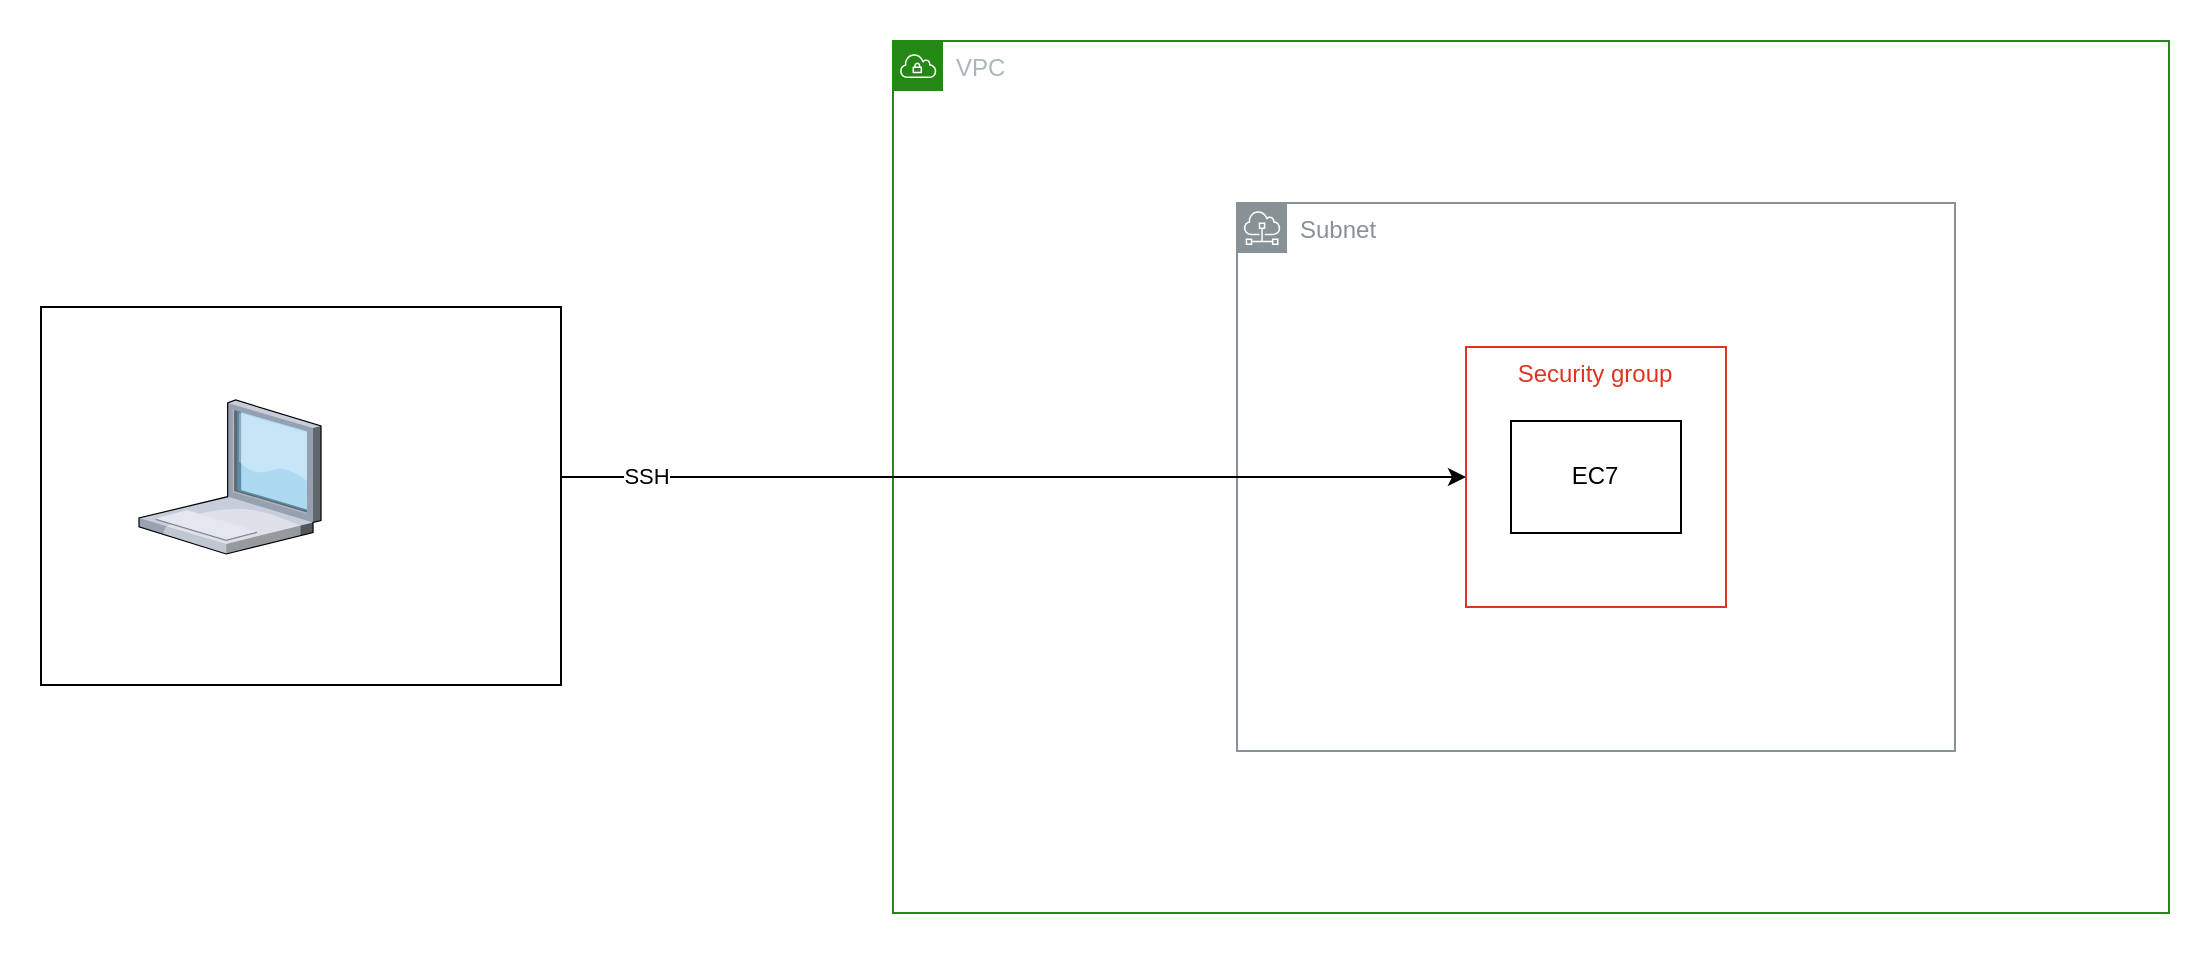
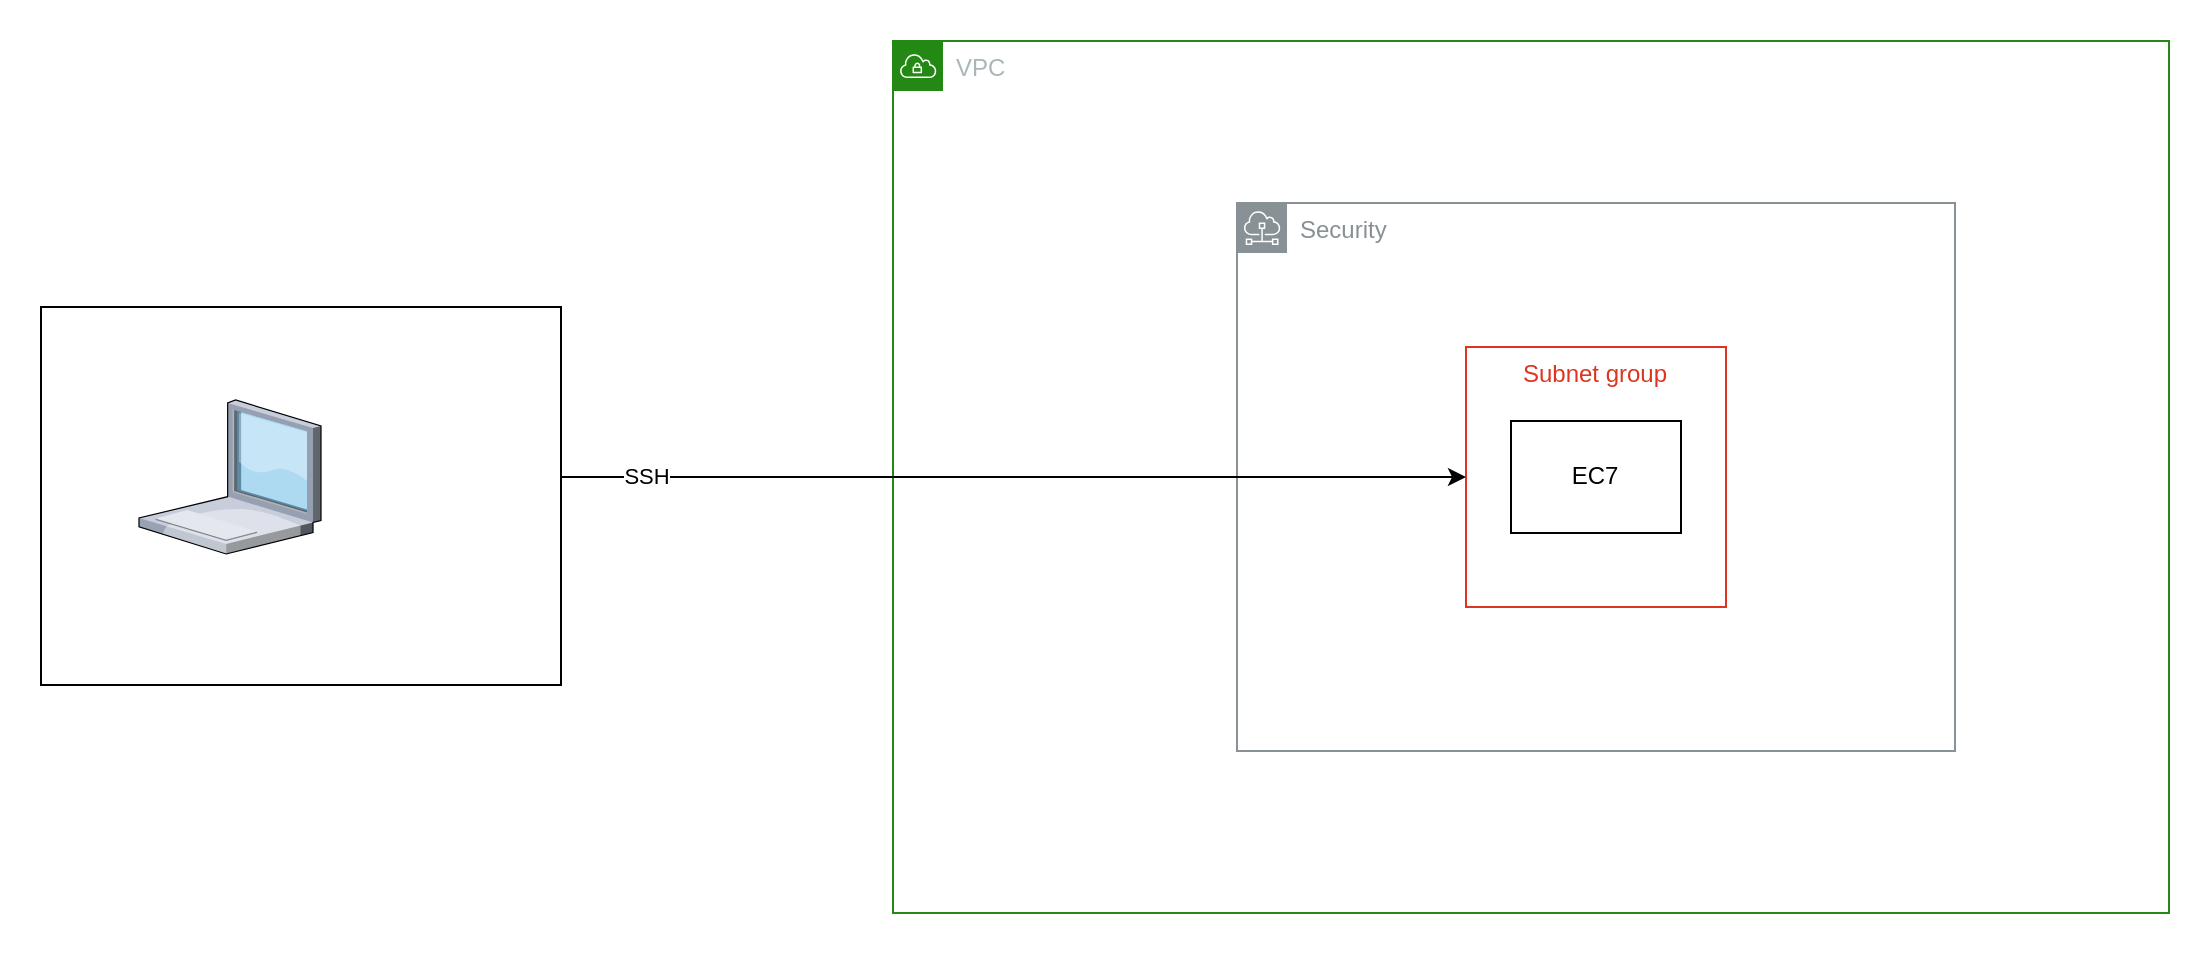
  <mxCell id="0" />
  <mxCell id="1" parent="0" />
  <mxCell id="2" value="VPC" style="points=[[0,0],[0.25,0],[0.5,0],[0.75,0],[1,0],[1,0.25],[1,0.5],[1,0.75],[1,1],[0.75,1],[0.5,1],[0.25,1],[0,1],[0,0.75],[0,0.5],[0,0.25]];outlineConnect=0;gradientColor=none;html=1;whiteSpace=wrap;fontSize=12;fontStyle=0;shape=mxgraph.aws4.group;grIcon=mxgraph.aws4.group_vpc;strokeColor=#248814;fillColor=none;verticalAlign=top;align=left;spacingLeft=30;fontColor=#AAB7B8;dashed=0;" vertex="1" parent="1"><mxGeometry x="446" y="20" width="638" height="436" as="geometry" /></mxCell>
- <mxCell id="3" value="Subnet" style="sketch=0;outlineConnect=0;gradientColor=none;html=1;whiteSpace=wrap;fontSize=12;fontStyle=0;shape=mxgraph.aws4.group;grIcon=mxgraph.aws4.group_subnet;strokeColor=#879196;fillColor=none;verticalAlign=top;align=left;spacingLeft=30;fontColor=#879196;dashed=0;" vertex="1" parent="1"><mxGeometry x="618" y="101" width="359" height="274" as="geometry" /></mxCell>
+ <mxCell id="3" value="Security" style="sketch=0;outlineConnect=0;gradientColor=none;html=1;whiteSpace=wrap;fontSize=12;fontStyle=0;shape=mxgraph.aws4.group;grIcon=mxgraph.aws4.group_subnet;strokeColor=#879196;fillColor=none;verticalAlign=top;align=left;spacingLeft=30;fontColor=#879196;dashed=0;" vertex="1" parent="1"><mxGeometry x="618" y="101" width="359" height="274" as="geometry" /></mxCell>
  <mxCell id="4" value="EC7" style="rounded=0;whiteSpace=wrap;html=1;" vertex="1" parent="1"><mxGeometry x="755" y="210" width="85" height="56" as="geometry" /></mxCell>
- <mxCell id="5" value="Security group" style="fillColor=none;strokeColor=#DD3522;verticalAlign=top;fontStyle=0;fontColor=#DD3522;" vertex="1" parent="1"><mxGeometry x="732.5" y="173" width="130" height="130" as="geometry" /></mxCell>
+ <mxCell id="5" value="Subnet group" style="fillColor=none;strokeColor=#DD3522;verticalAlign=top;fontStyle=0;fontColor=#DD3522;" vertex="1" parent="1"><mxGeometry x="732.5" y="173" width="130" height="130" as="geometry" /></mxCell>
  <mxCell id="6" style="edgeStyle=orthogonalEdgeStyle;rounded=0;orthogonalLoop=1;jettySize=auto;html=1;" edge="1" parent="1" source="9" target="5"><mxGeometry relative="1" as="geometry" /></mxCell>
  <mxCell id="7" value="SSH" style="edgeLabel;html=1;align=center;verticalAlign=middle;resizable=0;points=[];" vertex="1" connectable="0" parent="6"><mxGeometry x="-0.434" y="1" relative="1" as="geometry"><mxPoint as="offset" /></mxGeometry></mxCell>
  <mxCell id="8" value="" style="rounded=0;whiteSpace=wrap;html=1;" vertex="1" parent="1"><mxGeometry x="20" y="153" width="260" height="189" as="geometry" /></mxCell>
  <mxCell id="9" value="" style="verticalLabelPosition=bottom;sketch=0;aspect=fixed;html=1;verticalAlign=top;strokeColor=none;align=center;outlineConnect=0;shape=mxgraph.citrix.laptop_1;" vertex="1" parent="1"><mxGeometry x="69" y="199.5" width="91" height="77" as="geometry" /></mxCell>
